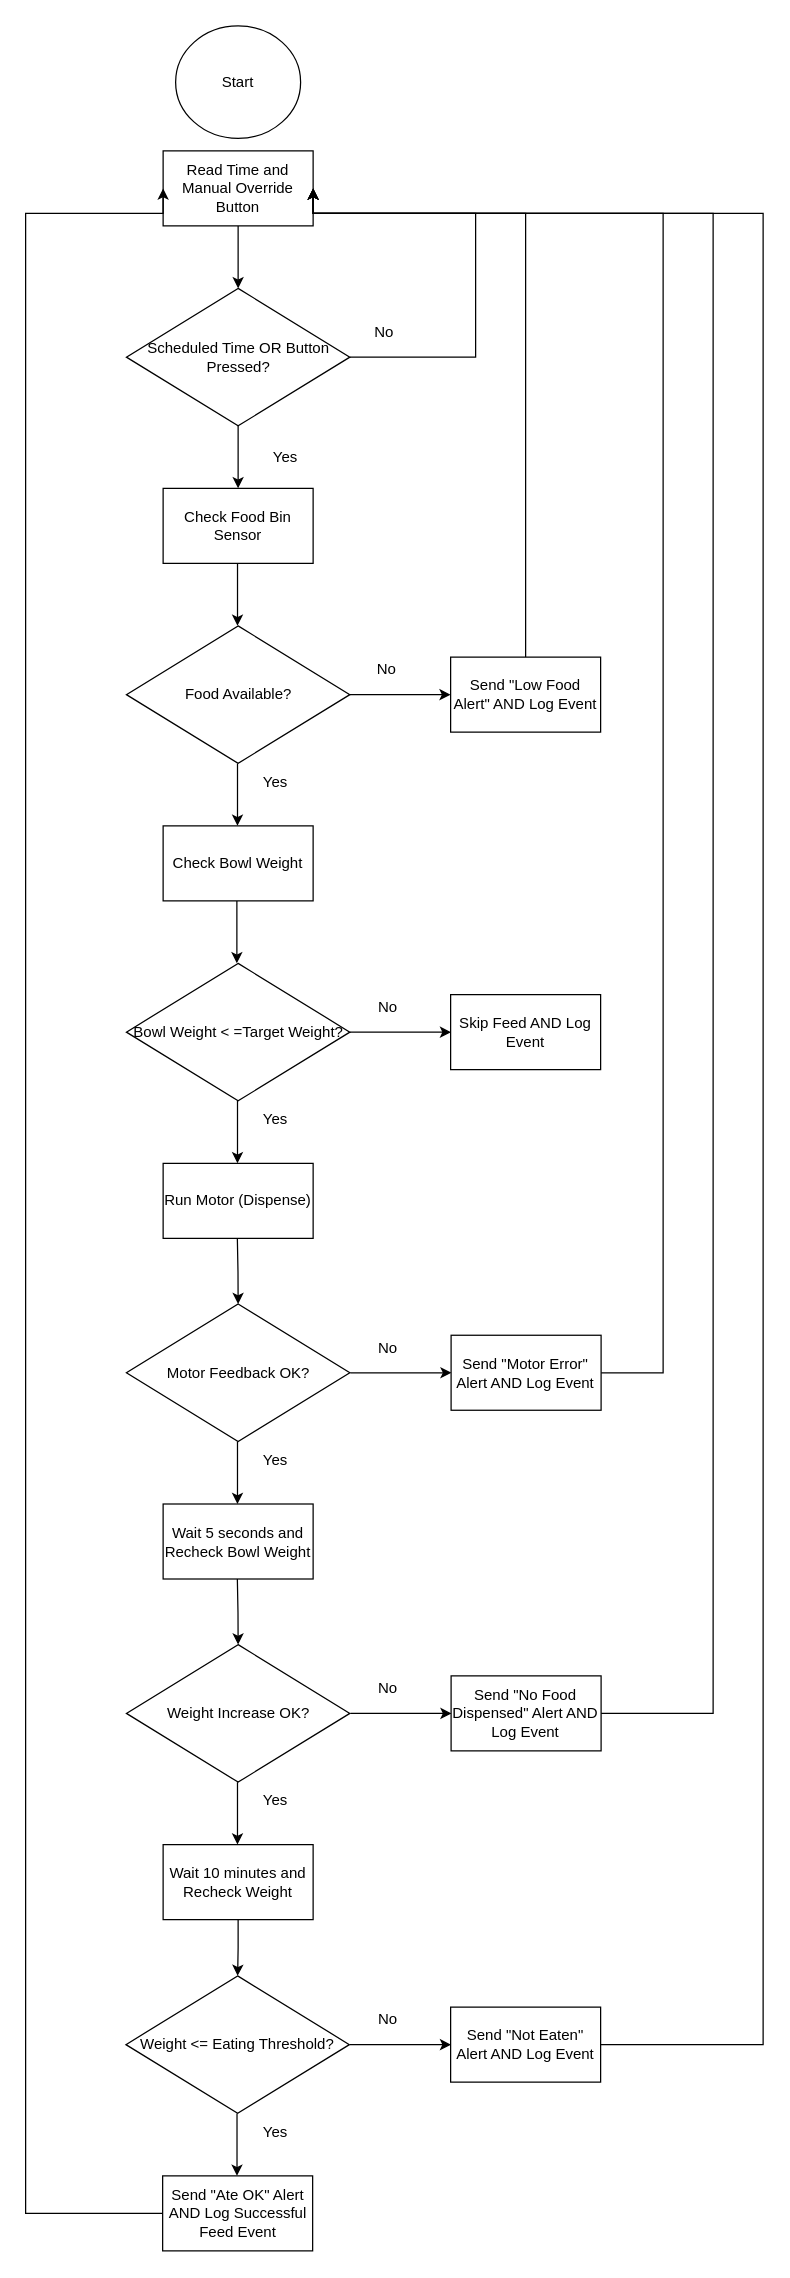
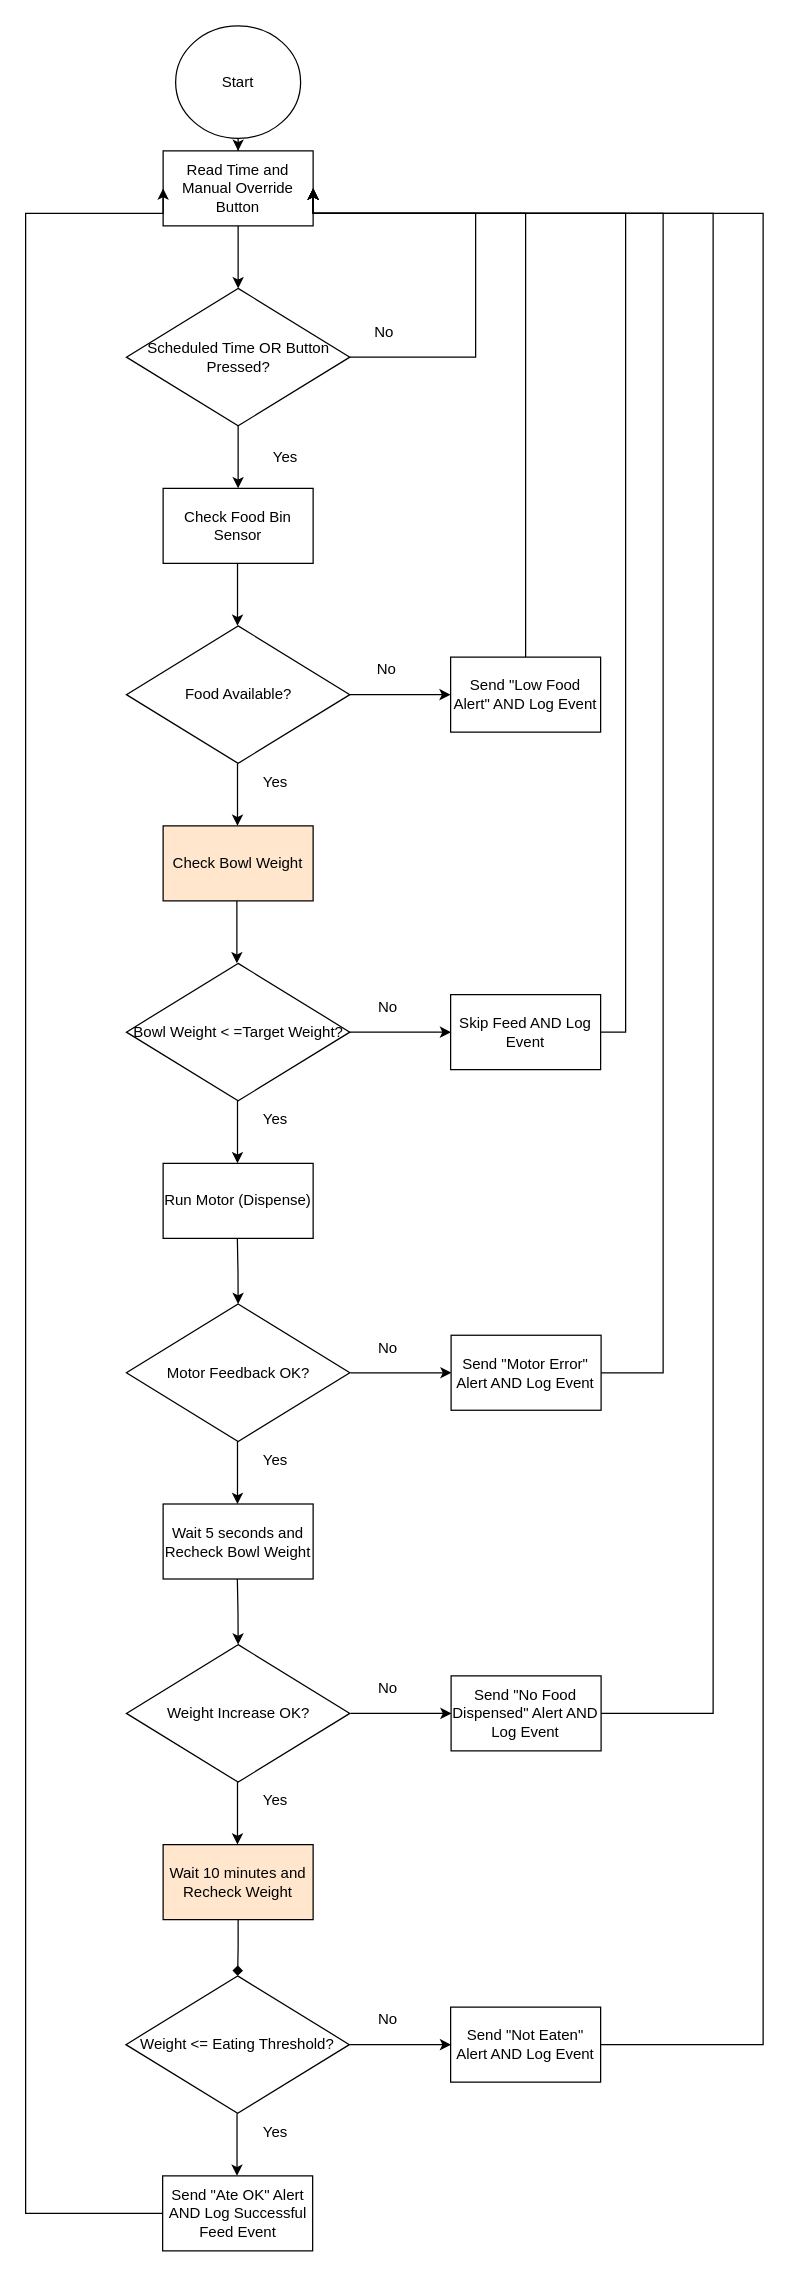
  <mxCell id="0" />
  <mxCell id="1" parent="0" />
+ <mxCell id="2" style="edgeStyle=orthogonalEdgeStyle;rounded=0;orthogonalLoop=1;jettySize=auto;html=1;entryX=0.5;entryY=0;entryDx=0;entryDy=0;" edge="1" parent="1" source="3" target="11"><mxGeometry relative="1" as="geometry" /></mxCell>
  <mxCell id="3" value="Start" style="ellipse;whiteSpace=wrap;html=1;" vertex="1" parent="1"><mxGeometry x="140.01" y="20" width="99.99" height="90" as="geometry" /></mxCell>
  <mxCell id="4" value="Check Food Bin Sensor" style="rounded=0;whiteSpace=wrap;html=1;" vertex="1" parent="1"><mxGeometry x="130" y="390" width="120" height="60" as="geometry" /></mxCell>
  <mxCell id="5" style="edgeStyle=orthogonalEdgeStyle;rounded=0;orthogonalLoop=1;jettySize=auto;html=1;entryX=1;entryY=0.5;entryDx=0;entryDy=0;" edge="1" parent="1" source="7" target="11"><mxGeometry relative="1" as="geometry"><Array as="points"><mxPoint x="380" y="285" /><mxPoint x="380" y="170" /></Array></mxGeometry></mxCell>
  <mxCell id="6" style="edgeStyle=orthogonalEdgeStyle;rounded=0;orthogonalLoop=1;jettySize=auto;html=1;entryX=0.5;entryY=0;entryDx=0;entryDy=0;" edge="1" parent="1" source="7" target="4"><mxGeometry relative="1" as="geometry" /></mxCell>
  <mxCell id="7" value="Scheduled Time OR Button Pressed?" style="rhombus;whiteSpace=wrap;html=1;" vertex="1" parent="1"><mxGeometry x="100.63" y="230" width="178.75" height="110" as="geometry" /></mxCell>
  <mxCell id="8" value="No" style="text;html=1;align=center;verticalAlign=middle;whiteSpace=wrap;rounded=0;" vertex="1" parent="1"><mxGeometry x="276.88" y="250" width="60" height="30" as="geometry" /></mxCell>
  <mxCell id="9" value="Yes" style="text;html=1;align=center;verticalAlign=middle;whiteSpace=wrap;rounded=0;" vertex="1" parent="1"><mxGeometry x="197.5" y="350" width="60" height="30" as="geometry" /></mxCell>
  <mxCell id="10" style="edgeStyle=orthogonalEdgeStyle;rounded=0;orthogonalLoop=1;jettySize=auto;html=1;" edge="1" parent="1" source="11" target="7"><mxGeometry relative="1" as="geometry" /></mxCell>
  <mxCell id="11" value="Read Time and Manual Override Button" style="rounded=0;whiteSpace=wrap;html=1;" vertex="1" parent="1"><mxGeometry x="130" y="120" width="120" height="60" as="geometry" /></mxCell>
  <mxCell id="12" value="Food Available?" style="rhombus;whiteSpace=wrap;html=1;" vertex="1" parent="1"><mxGeometry x="100.63" y="500" width="178.75" height="110" as="geometry" /></mxCell>
  <mxCell id="13" style="edgeStyle=orthogonalEdgeStyle;rounded=0;orthogonalLoop=1;jettySize=auto;html=1;entryX=0.5;entryY=0;entryDx=0;entryDy=0;" edge="1" parent="1"><mxGeometry relative="1" as="geometry"><mxPoint x="189.51" y="450" as="sourcePoint" /><mxPoint x="189.51" y="500" as="targetPoint" /></mxGeometry></mxCell>
  <mxCell id="14" style="edgeStyle=orthogonalEdgeStyle;rounded=0;orthogonalLoop=1;jettySize=auto;html=1;entryX=0.5;entryY=0;entryDx=0;entryDy=0;" edge="1" parent="1"><mxGeometry relative="1" as="geometry"><mxPoint x="189.5" y="610" as="sourcePoint" /><mxPoint x="189.5" y="660" as="targetPoint" /></mxGeometry></mxCell>
  <mxCell id="15" value="Yes" style="text;html=1;align=center;verticalAlign=middle;whiteSpace=wrap;rounded=0;" vertex="1" parent="1"><mxGeometry x="190" y="610" width="60" height="30" as="geometry" /></mxCell>
  <mxCell id="16" style="edgeStyle=orthogonalEdgeStyle;rounded=0;orthogonalLoop=1;jettySize=auto;html=1;exitX=1;exitY=0.5;exitDx=0;exitDy=0;" edge="1" parent="1" source="12"><mxGeometry relative="1" as="geometry"><mxPoint x="330" y="560" as="sourcePoint" /><mxPoint x="360" y="555" as="targetPoint" /></mxGeometry></mxCell>
  <mxCell id="17" style="edgeStyle=orthogonalEdgeStyle;rounded=0;orthogonalLoop=1;jettySize=auto;html=1;entryX=1;entryY=0.5;entryDx=0;entryDy=0;" edge="1" parent="1" source="18" target="11"><mxGeometry relative="1" as="geometry"><Array as="points"><mxPoint x="420" y="170" /></Array></mxGeometry></mxCell>
  <mxCell id="18" value="Send &quot;Low Food Alert&quot; AND Log Event" style="rounded=0;whiteSpace=wrap;html=1;" vertex="1" parent="1"><mxGeometry x="360" y="525" width="120" height="60" as="geometry" /></mxCell>
- <mxCell id="19" value="Check Bowl Weight" style="rounded=0;whiteSpace=wrap;html=1;" vertex="1" parent="1"><mxGeometry x="130" y="660" width="120" height="60" as="geometry" /></mxCell>
+ <mxCell id="19" value="Check Bowl Weight" style="rounded=0;whiteSpace=wrap;html=1;fillColor=#ffe6cc;" vertex="1" parent="1"><mxGeometry x="130" y="660" width="120" height="60" as="geometry" /></mxCell>
  <mxCell id="20" value="Bowl Weight &amp;lt; =Target Weight?" style="rhombus;whiteSpace=wrap;html=1;" vertex="1" parent="1"><mxGeometry x="100.63" y="770" width="178.75" height="110" as="geometry" /></mxCell>
  <mxCell id="21" style="edgeStyle=orthogonalEdgeStyle;rounded=0;orthogonalLoop=1;jettySize=auto;html=1;entryX=0.5;entryY=0;entryDx=0;entryDy=0;" edge="1" parent="1"><mxGeometry relative="1" as="geometry"><mxPoint x="189" y="720" as="sourcePoint" /><mxPoint x="189" y="770" as="targetPoint" /></mxGeometry></mxCell>
  <mxCell id="22" style="edgeStyle=orthogonalEdgeStyle;rounded=0;orthogonalLoop=1;jettySize=auto;html=1;entryX=0.5;entryY=0;entryDx=0;entryDy=0;" edge="1" parent="1"><mxGeometry relative="1" as="geometry"><mxPoint x="189.5" y="880" as="sourcePoint" /><mxPoint x="189.5" y="930" as="targetPoint" /></mxGeometry></mxCell>
  <mxCell id="23" value="Yes" style="text;html=1;align=center;verticalAlign=middle;whiteSpace=wrap;rounded=0;" vertex="1" parent="1"><mxGeometry x="190" y="880" width="60" height="30" as="geometry" /></mxCell>
  <mxCell id="24" value="No" style="text;html=1;align=center;verticalAlign=middle;whiteSpace=wrap;rounded=0;" vertex="1" parent="1"><mxGeometry x="279.38" y="520" width="60" height="30" as="geometry" /></mxCell>
  <mxCell id="25" style="edgeStyle=orthogonalEdgeStyle;rounded=0;orthogonalLoop=1;jettySize=auto;html=1;exitX=1;exitY=0.5;exitDx=0;exitDy=0;" edge="1" parent="1"><mxGeometry relative="1" as="geometry"><mxPoint x="279.38" y="825" as="sourcePoint" /><mxPoint x="360.38" y="825" as="targetPoint" /></mxGeometry></mxCell>
  <mxCell id="26" value="No" style="text;html=1;align=center;verticalAlign=middle;whiteSpace=wrap;rounded=0;" vertex="1" parent="1"><mxGeometry x="279.76" y="790" width="60" height="30" as="geometry" /></mxCell>
+ <mxCell id="27" style="edgeStyle=orthogonalEdgeStyle;rounded=0;orthogonalLoop=1;jettySize=auto;html=1;entryX=1;entryY=0.5;entryDx=0;entryDy=0;" edge="1" parent="1" source="28" target="11"><mxGeometry relative="1" as="geometry"><Array as="points"><mxPoint x="500" y="825" /><mxPoint x="500" y="170" /></Array></mxGeometry></mxCell>
  <mxCell id="28" value="Skip Feed AND Log Event" style="rounded=0;whiteSpace=wrap;html=1;" vertex="1" parent="1"><mxGeometry x="360" y="795" width="120" height="60" as="geometry" /></mxCell>
  <mxCell id="29" value="Run Motor (Dispense)" style="rounded=0;whiteSpace=wrap;html=1;" vertex="1" parent="1"><mxGeometry x="130.01" y="930" width="120" height="60" as="geometry" /></mxCell>
  <mxCell id="30" value="Motor Feedback OK?" style="rhombus;whiteSpace=wrap;html=1;" vertex="1" parent="1"><mxGeometry x="100.63" y="1042.5" width="178.75" height="110" as="geometry" /></mxCell>
  <mxCell id="31" style="edgeStyle=orthogonalEdgeStyle;rounded=0;orthogonalLoop=1;jettySize=auto;html=1;entryX=0.5;entryY=0;entryDx=0;entryDy=0;" edge="1" parent="1" target="30"><mxGeometry relative="1" as="geometry"><mxPoint x="189.38" y="990" as="sourcePoint" /><mxPoint x="189.38" y="1040" as="targetPoint" /></mxGeometry></mxCell>
  <mxCell id="32" style="edgeStyle=orthogonalEdgeStyle;rounded=0;orthogonalLoop=1;jettySize=auto;html=1;exitX=1;exitY=0.5;exitDx=0;exitDy=0;" edge="1" parent="1"><mxGeometry relative="1" as="geometry"><mxPoint x="279.76" y="1097.5" as="sourcePoint" /><mxPoint x="360.76" y="1097.5" as="targetPoint" /></mxGeometry></mxCell>
  <mxCell id="33" value="No" style="text;html=1;align=center;verticalAlign=middle;whiteSpace=wrap;rounded=0;" vertex="1" parent="1"><mxGeometry x="280.14" y="1062.5" width="60" height="30" as="geometry" /></mxCell>
  <mxCell id="34" style="edgeStyle=orthogonalEdgeStyle;rounded=0;orthogonalLoop=1;jettySize=auto;html=1;entryX=1;entryY=0.5;entryDx=0;entryDy=0;" edge="1" parent="1" source="35" target="11"><mxGeometry relative="1" as="geometry"><Array as="points"><mxPoint x="530" y="1098" /><mxPoint x="530" y="170" /></Array></mxGeometry></mxCell>
  <mxCell id="35" value="Send &quot;Motor Error&quot; Alert AND Log Event" style="rounded=0;whiteSpace=wrap;html=1;" vertex="1" parent="1"><mxGeometry x="360.38" y="1067.5" width="120" height="60" as="geometry" /></mxCell>
  <mxCell id="36" style="edgeStyle=orthogonalEdgeStyle;rounded=0;orthogonalLoop=1;jettySize=auto;html=1;entryX=0.5;entryY=0;entryDx=0;entryDy=0;" edge="1" parent="1"><mxGeometry relative="1" as="geometry"><mxPoint x="189.49" y="1152.5" as="sourcePoint" /><mxPoint x="189.49" y="1202.5" as="targetPoint" /></mxGeometry></mxCell>
  <mxCell id="37" value="Yes" style="text;html=1;align=center;verticalAlign=middle;whiteSpace=wrap;rounded=0;" vertex="1" parent="1"><mxGeometry x="189.99" y="1152.5" width="60" height="30" as="geometry" /></mxCell>
  <mxCell id="38" value="Wait 5 seconds and Recheck Bowl Weight" style="rounded=0;whiteSpace=wrap;html=1;" vertex="1" parent="1"><mxGeometry x="130" y="1202.5" width="120" height="60" as="geometry" /></mxCell>
  <mxCell id="39" value="Weight Increase OK?" style="rhombus;whiteSpace=wrap;html=1;" vertex="1" parent="1"><mxGeometry x="100.63" y="1315" width="178.75" height="110" as="geometry" /></mxCell>
  <mxCell id="40" style="edgeStyle=orthogonalEdgeStyle;rounded=0;orthogonalLoop=1;jettySize=auto;html=1;entryX=0.5;entryY=0;entryDx=0;entryDy=0;" edge="1" parent="1" target="39"><mxGeometry relative="1" as="geometry"><mxPoint x="189.38" y="1262.5" as="sourcePoint" /><mxPoint x="189.38" y="1312.5" as="targetPoint" /></mxGeometry></mxCell>
  <mxCell id="41" style="edgeStyle=orthogonalEdgeStyle;rounded=0;orthogonalLoop=1;jettySize=auto;html=1;exitX=1;exitY=0.5;exitDx=0;exitDy=0;" edge="1" parent="1"><mxGeometry relative="1" as="geometry"><mxPoint x="279.76" y="1370" as="sourcePoint" /><mxPoint x="360.76" y="1370" as="targetPoint" /></mxGeometry></mxCell>
  <mxCell id="42" value="No" style="text;html=1;align=center;verticalAlign=middle;whiteSpace=wrap;rounded=0;" vertex="1" parent="1"><mxGeometry x="280.14" y="1335" width="60" height="30" as="geometry" /></mxCell>
  <mxCell id="43" style="edgeStyle=orthogonalEdgeStyle;rounded=0;orthogonalLoop=1;jettySize=auto;html=1;entryX=1;entryY=0.5;entryDx=0;entryDy=0;" edge="1" parent="1" source="44" target="11"><mxGeometry relative="1" as="geometry"><Array as="points"><mxPoint x="570" y="1370" /><mxPoint x="570" y="170" /></Array></mxGeometry></mxCell>
  <mxCell id="44" value="Send &quot;No Food Dispensed&quot; Alert AND Log Event" style="rounded=0;whiteSpace=wrap;html=1;" vertex="1" parent="1"><mxGeometry x="360.38" y="1340" width="120" height="60" as="geometry" /></mxCell>
  <mxCell id="45" style="edgeStyle=orthogonalEdgeStyle;rounded=0;orthogonalLoop=1;jettySize=auto;html=1;entryX=0.5;entryY=0;entryDx=0;entryDy=0;" edge="1" parent="1"><mxGeometry relative="1" as="geometry"><mxPoint x="189.49" y="1425" as="sourcePoint" /><mxPoint x="189.49" y="1475" as="targetPoint" /></mxGeometry></mxCell>
  <mxCell id="46" value="Yes" style="text;html=1;align=center;verticalAlign=middle;whiteSpace=wrap;rounded=0;" vertex="1" parent="1"><mxGeometry x="189.99" y="1425" width="60" height="30" as="geometry" /></mxCell>
- <mxCell id="47" style="edgeStyle=orthogonalEdgeStyle;rounded=0;orthogonalLoop=1;jettySize=auto;html=1;entryX=0.5;entryY=0;entryDx=0;entryDy=0;" edge="1" parent="1" source="48" target="49"><mxGeometry relative="1" as="geometry" /></mxCell>
- <mxCell id="48" value="Wait 10 minutes and Recheck Weight" style="rounded=0;whiteSpace=wrap;html=1;" vertex="1" parent="1"><mxGeometry x="130" y="1475" width="120" height="60" as="geometry" /></mxCell>
+ <mxCell id="47" style="edgeStyle=orthogonalEdgeStyle;rounded=0;orthogonalLoop=1;jettySize=auto;html=1;entryX=0.5;entryY=0;entryDx=0;entryDy=0;endArrow=diamond;" edge="1" parent="1" source="48" target="49"><mxGeometry relative="1" as="geometry" /></mxCell>
+ <mxCell id="48" value="Wait 10 minutes and Recheck Weight" style="rounded=0;whiteSpace=wrap;html=1;fillColor=#ffe6cc;" vertex="1" parent="1"><mxGeometry x="130" y="1475" width="120" height="60" as="geometry" /></mxCell>
  <mxCell id="49" value="Weight &amp;lt;= Eating Threshold?" style="rhombus;whiteSpace=wrap;html=1;" vertex="1" parent="1"><mxGeometry x="100.25" y="1580" width="178.75" height="110" as="geometry" /></mxCell>
  <mxCell id="50" style="edgeStyle=orthogonalEdgeStyle;rounded=0;orthogonalLoop=1;jettySize=auto;html=1;exitX=1;exitY=0.5;exitDx=0;exitDy=0;" edge="1" parent="1"><mxGeometry relative="1" as="geometry"><mxPoint x="279.38" y="1635" as="sourcePoint" /><mxPoint x="360.38" y="1635" as="targetPoint" /></mxGeometry></mxCell>
  <mxCell id="51" value="No" style="text;html=1;align=center;verticalAlign=middle;whiteSpace=wrap;rounded=0;" vertex="1" parent="1"><mxGeometry x="279.76" y="1600" width="60" height="30" as="geometry" /></mxCell>
  <mxCell id="52" style="edgeStyle=orthogonalEdgeStyle;rounded=0;orthogonalLoop=1;jettySize=auto;html=1;entryX=1;entryY=0.5;entryDx=0;entryDy=0;" edge="1" parent="1" source="53" target="11"><mxGeometry relative="1" as="geometry"><Array as="points"><mxPoint x="610" y="1635" /><mxPoint x="610" y="170" /></Array></mxGeometry></mxCell>
  <mxCell id="53" value="Send &quot;Not Eaten&quot; Alert AND Log Event" style="rounded=0;whiteSpace=wrap;html=1;" vertex="1" parent="1"><mxGeometry x="360" y="1605" width="120" height="60" as="geometry" /></mxCell>
  <mxCell id="54" style="edgeStyle=orthogonalEdgeStyle;rounded=0;orthogonalLoop=1;jettySize=auto;html=1;entryX=0.5;entryY=0;entryDx=0;entryDy=0;" edge="1" parent="1"><mxGeometry relative="1" as="geometry"><mxPoint x="189.11" y="1690" as="sourcePoint" /><mxPoint x="189.11" y="1740" as="targetPoint" /></mxGeometry></mxCell>
  <mxCell id="55" value="Yes" style="text;html=1;align=center;verticalAlign=middle;whiteSpace=wrap;rounded=0;" vertex="1" parent="1"><mxGeometry x="189.61" y="1690" width="60" height="30" as="geometry" /></mxCell>
  <mxCell id="56" style="edgeStyle=orthogonalEdgeStyle;rounded=0;orthogonalLoop=1;jettySize=auto;html=1;entryX=0;entryY=0.5;entryDx=0;entryDy=0;" edge="1" parent="1" source="57" target="11"><mxGeometry relative="1" as="geometry"><Array as="points"><mxPoint x="20" y="1770" /><mxPoint x="20" y="170" /></Array></mxGeometry></mxCell>
  <mxCell id="57" value="Send &quot;Ate OK&quot; Alert AND Log Successful Feed Event" style="rounded=0;whiteSpace=wrap;html=1;" vertex="1" parent="1"><mxGeometry x="129.62" y="1740" width="120" height="60" as="geometry" /></mxCell>
